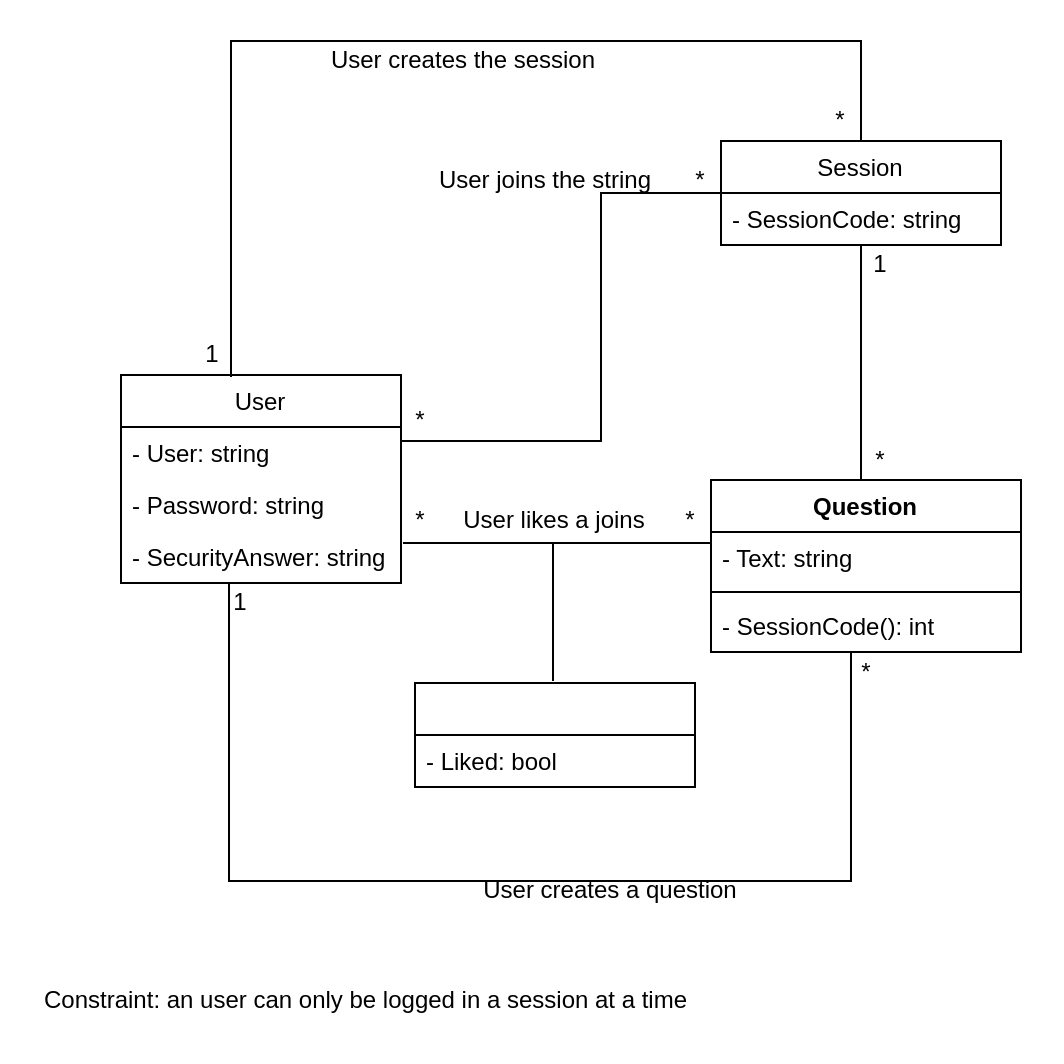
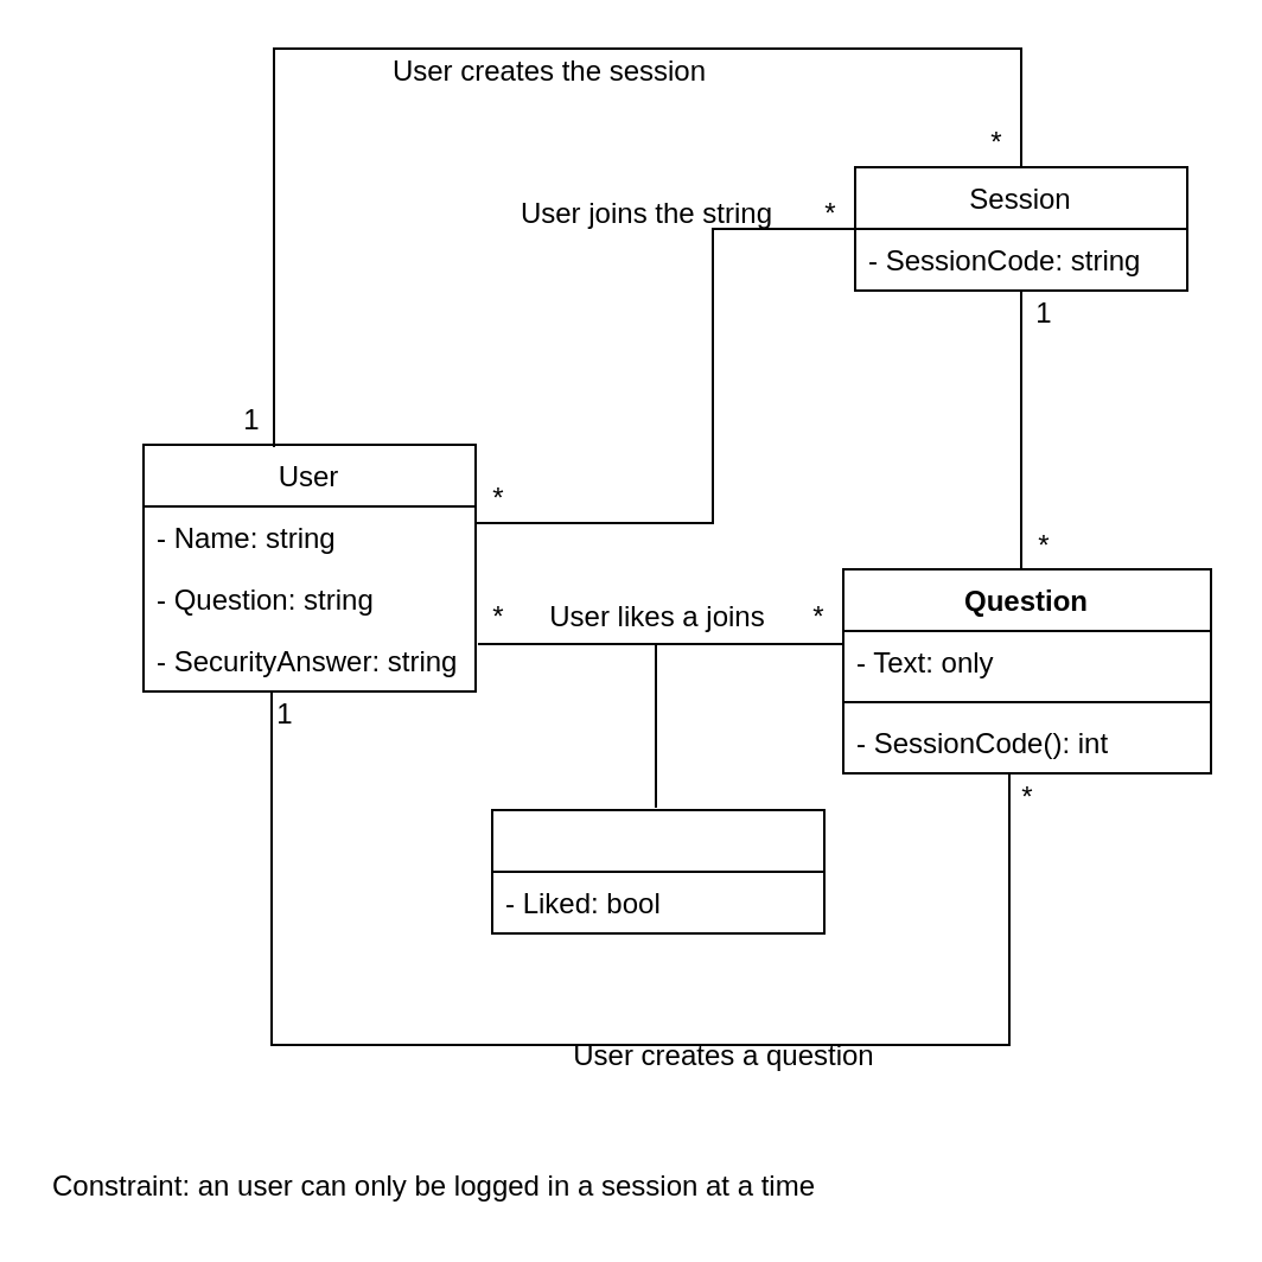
  <mxCell id="0" />
  <mxCell id="1" parent="0" />
  <mxCell id="2" value="" style="endArrow=none;html=1;spacing=2;exitX=0;exitY=0;exitDx=0;exitDy=0;" parent="1" source="12" edge="1"><mxGeometry width="50" height="50" relative="1" as="geometry"><mxPoint x="430" y="148" as="sourcePoint" /><mxPoint x="430" y="239" as="targetPoint" /></mxGeometry></mxCell>
  <mxCell id="3" value="User" style="swimlane;fontStyle=0;childLayout=stackLayout;horizontal=1;startSize=26;fillColor=none;horizontalStack=0;resizeParent=1;resizeParentMax=0;resizeLast=0;collapsible=1;marginBottom=0;" parent="1" vertex="1"><mxGeometry x="60" y="187" width="140" height="104" as="geometry" /></mxCell>
- <mxCell id="4" value="- User: string" style="text;strokeColor=none;fillColor=none;align=left;verticalAlign=top;spacingLeft=4;spacingRight=4;overflow=hidden;rotatable=0;points=[[0,0.5],[1,0.5]];portConstraint=eastwest;" parent="3" vertex="1"><mxGeometry y="26" width="140" height="26" as="geometry" /></mxCell>
- <mxCell id="5" value="- Password: string" style="text;strokeColor=none;fillColor=none;align=left;verticalAlign=top;spacingLeft=4;spacingRight=4;overflow=hidden;rotatable=0;points=[[0,0.5],[1,0.5]];portConstraint=eastwest;" parent="3" vertex="1"><mxGeometry y="52" width="140" height="26" as="geometry" /></mxCell>
+ <mxCell id="4" value="- Name: string" style="text;strokeColor=none;fillColor=none;align=left;verticalAlign=top;spacingLeft=4;spacingRight=4;overflow=hidden;rotatable=0;points=[[0,0.5],[1,0.5]];portConstraint=eastwest;" parent="3" vertex="1"><mxGeometry y="26" width="140" height="26" as="geometry" /></mxCell>
+ <mxCell id="5" value="- Question: string" style="text;strokeColor=none;fillColor=none;align=left;verticalAlign=top;spacingLeft=4;spacingRight=4;overflow=hidden;rotatable=0;points=[[0,0.5],[1,0.5]];portConstraint=eastwest;" parent="3" vertex="1"><mxGeometry y="52" width="140" height="26" as="geometry" /></mxCell>
  <mxCell id="6" value="- SecurityAnswer: string" style="text;strokeColor=none;fillColor=none;align=left;verticalAlign=top;spacingLeft=4;spacingRight=4;overflow=hidden;rotatable=0;points=[[0,0.5],[1,0.5]];portConstraint=eastwest;" parent="3" vertex="1"><mxGeometry y="78" width="140" height="26" as="geometry" /></mxCell>
  <mxCell id="7" value="Session" style="swimlane;fontStyle=0;childLayout=stackLayout;horizontal=1;startSize=26;fillColor=none;horizontalStack=0;resizeParent=1;resizeParentMax=0;resizeLast=0;collapsible=1;marginBottom=0;" parent="1" vertex="1"><mxGeometry x="360" y="70" width="140" height="52" as="geometry" /></mxCell>
  <mxCell id="8" value="- SessionCode: string" style="text;strokeColor=none;fillColor=none;align=left;verticalAlign=top;spacingLeft=4;spacingRight=4;overflow=hidden;rotatable=0;points=[[0,0.5],[1,0.5]];portConstraint=eastwest;" parent="7" vertex="1"><mxGeometry y="26" width="140" height="26" as="geometry" /></mxCell>
  <mxCell id="9" value="" style="endArrow=none;html=1;rounded=0;" parent="1" edge="1"><mxGeometry width="50" height="50" relative="1" as="geometry"><mxPoint x="425" y="326" as="sourcePoint" /><mxPoint x="114" y="291" as="targetPoint" /><Array as="points"><mxPoint x="425" y="440" /><mxPoint x="114" y="440" /></Array></mxGeometry></mxCell>
  <mxCell id="10" value="User creates a question" style="text;html=1;strokeColor=none;fillColor=none;align=center;verticalAlign=middle;whiteSpace=wrap;rounded=0;" parent="1" vertex="1"><mxGeometry x="230" y="435" width="150" height="20" as="geometry" /></mxCell>
  <mxCell id="11" value="*" style="text;html=1;strokeColor=none;fillColor=none;align=center;verticalAlign=middle;whiteSpace=wrap;rounded=0;" parent="1" vertex="1"><mxGeometry x="430" y="219.5" width="20" height="20" as="geometry" /></mxCell>
  <mxCell id="12" value="1" style="text;html=1;strokeColor=none;fillColor=none;align=center;verticalAlign=middle;whiteSpace=wrap;rounded=0;" parent="1" vertex="1"><mxGeometry x="430" y="122" width="20" height="20" as="geometry" /></mxCell>
  <mxCell id="13" value="1" style="text;html=1;strokeColor=none;fillColor=none;align=center;verticalAlign=middle;whiteSpace=wrap;rounded=0;" parent="1" vertex="1"><mxGeometry x="110" y="291" width="20" height="20" as="geometry" /></mxCell>
  <mxCell id="14" value="*" style="text;html=1;strokeColor=none;fillColor=none;align=center;verticalAlign=middle;whiteSpace=wrap;rounded=0;" parent="1" vertex="1"><mxGeometry x="422.5" y="325.5" width="20" height="20" as="geometry" /></mxCell>
  <mxCell id="15" value="*" style="text;html=1;strokeColor=none;fillColor=none;align=center;verticalAlign=middle;whiteSpace=wrap;rounded=0;" parent="1" vertex="1"><mxGeometry x="200" y="250" width="20" height="20" as="geometry" /></mxCell>
  <mxCell id="16" value="*" style="text;html=1;strokeColor=none;fillColor=none;align=center;verticalAlign=middle;whiteSpace=wrap;rounded=0;" parent="1" vertex="1"><mxGeometry x="335" y="250" width="20" height="20" as="geometry" /></mxCell>
  <mxCell id="17" value="" style="endArrow=none;html=1;entryX=0;entryY=0.5;entryDx=0;entryDy=0;rounded=0;exitX=0;exitY=1;exitDx=0;exitDy=0;" parent="1" source="23" target="7" edge="1"><mxGeometry width="50" height="50" relative="1" as="geometry"><mxPoint x="220" y="220" as="sourcePoint" /><mxPoint x="200" y="60" as="targetPoint" /><Array as="points"><mxPoint x="300" y="220" /><mxPoint x="300" y="96" /></Array></mxGeometry></mxCell>
  <mxCell id="18" value="User joins the string" style="text;html=1;strokeColor=none;fillColor=none;align=center;verticalAlign=middle;whiteSpace=wrap;rounded=0;" parent="1" vertex="1"><mxGeometry x="200" y="80" width="145" height="20" as="geometry" /></mxCell>
  <mxCell id="19" value="" style="endArrow=none;html=1;entryX=0.5;entryY=0;entryDx=0;entryDy=0;rounded=0;" parent="1" target="7" edge="1"><mxGeometry width="50" height="50" relative="1" as="geometry"><mxPoint x="115" y="188" as="sourcePoint" /><mxPoint x="115" y="40" as="targetPoint" /><Array as="points"><mxPoint x="115" y="20" /><mxPoint x="430" y="20" /></Array></mxGeometry></mxCell>
  <mxCell id="20" value="User creates the session" style="text;html=1;strokeColor=none;fillColor=none;align=center;verticalAlign=middle;whiteSpace=wrap;rounded=0;" parent="1" vertex="1"><mxGeometry x="148" y="20" width="167" height="20" as="geometry" /></mxCell>
  <mxCell id="21" value="1" style="text;html=1;strokeColor=none;fillColor=none;align=center;verticalAlign=middle;whiteSpace=wrap;rounded=0;" parent="1" vertex="1"><mxGeometry x="96" y="167" width="20" height="20" as="geometry" /></mxCell>
  <mxCell id="22" value="*" style="text;html=1;strokeColor=none;fillColor=none;align=center;verticalAlign=middle;whiteSpace=wrap;rounded=0;" parent="1" vertex="1"><mxGeometry x="410" y="50" width="20" height="20" as="geometry" /></mxCell>
  <mxCell id="23" value="*" style="text;html=1;strokeColor=none;fillColor=none;align=center;verticalAlign=middle;whiteSpace=wrap;rounded=0;" parent="1" vertex="1"><mxGeometry x="200" y="200" width="20" height="20" as="geometry" /></mxCell>
  <mxCell id="24" value="" style="endArrow=none;html=1;exitX=1.007;exitY=0.231;exitDx=0;exitDy=0;exitPerimeter=0;" parent="1" source="6" edge="1"><mxGeometry width="50" height="50" relative="1" as="geometry"><mxPoint x="200" y="290" as="sourcePoint" /><mxPoint x="355" y="271" as="targetPoint" /></mxGeometry></mxCell>
  <mxCell id="25" value="" style="endArrow=none;html=1;" parent="1" edge="1"><mxGeometry width="50" height="50" relative="1" as="geometry"><mxPoint x="276" y="340" as="sourcePoint" /><mxPoint x="276" y="271" as="targetPoint" /></mxGeometry></mxCell>
  <mxCell id="26" value="" style="swimlane;fontStyle=0;childLayout=stackLayout;horizontal=1;startSize=26;fillColor=none;horizontalStack=0;resizeParent=1;resizeParentMax=0;resizeLast=0;collapsible=1;marginBottom=0;" parent="1" vertex="1"><mxGeometry x="207" y="341" width="140" height="52" as="geometry" /></mxCell>
  <mxCell id="27" value="- Liked: bool" style="text;strokeColor=none;fillColor=none;align=left;verticalAlign=top;spacingLeft=4;spacingRight=4;overflow=hidden;rotatable=0;points=[[0,0.5],[1,0.5]];portConstraint=eastwest;" parent="26" vertex="1"><mxGeometry y="26" width="140" height="26" as="geometry" /></mxCell>
  <mxCell id="28" style="edgeStyle=orthogonalEdgeStyle;rounded=0;orthogonalLoop=1;jettySize=auto;html=1;exitX=0.5;exitY=1;exitDx=0;exitDy=0;" parent="1" source="10" target="10" edge="1"><mxGeometry relative="1" as="geometry" /></mxCell>
  <mxCell id="29" value="User likes a joins" style="text;html=1;strokeColor=none;fillColor=none;align=center;verticalAlign=middle;whiteSpace=wrap;rounded=0;" parent="1" vertex="1"><mxGeometry x="202" y="250" width="150" height="20" as="geometry" /></mxCell>
  <mxCell id="30" value="Question" style="swimlane;fontStyle=1;align=center;verticalAlign=top;childLayout=stackLayout;horizontal=1;startSize=26;horizontalStack=0;resizeParent=1;resizeParentMax=0;resizeLast=0;collapsible=1;marginBottom=0;" parent="1" vertex="1"><mxGeometry x="355" y="239.5" width="155" height="86" as="geometry" /></mxCell>
- <mxCell id="31" value="- Text: string" style="text;strokeColor=none;fillColor=none;align=left;verticalAlign=top;spacingLeft=4;spacingRight=4;overflow=hidden;rotatable=0;points=[[0,0.5],[1,0.5]];portConstraint=eastwest;" parent="30" vertex="1"><mxGeometry y="26" width="155" height="26" as="geometry" /></mxCell>
+ <mxCell id="31" value="- Text: only" style="text;strokeColor=none;fillColor=none;align=left;verticalAlign=top;spacingLeft=4;spacingRight=4;overflow=hidden;rotatable=0;points=[[0,0.5],[1,0.5]];portConstraint=eastwest;" parent="30" vertex="1"><mxGeometry y="26" width="155" height="26" as="geometry" /></mxCell>
  <mxCell id="32" value="" style="line;strokeWidth=1;fillColor=none;align=left;verticalAlign=middle;spacingTop=-1;spacingLeft=3;spacingRight=3;rotatable=0;labelPosition=right;points=[];portConstraint=eastwest;" parent="30" vertex="1"><mxGeometry y="52" width="155" height="8" as="geometry" /></mxCell>
  <mxCell id="33" value="- SessionCode(): int" style="text;strokeColor=none;fillColor=none;align=left;verticalAlign=top;spacingLeft=4;spacingRight=4;overflow=hidden;rotatable=0;points=[[0,0.5],[1,0.5]];portConstraint=eastwest;" parent="30" vertex="1"><mxGeometry y="60" width="155" height="26" as="geometry" /></mxCell>
  <mxCell id="34" value="*" style="text;html=1;strokeColor=none;fillColor=none;align=center;verticalAlign=middle;whiteSpace=wrap;rounded=0;" vertex="1" parent="1"><mxGeometry x="340" y="80" width="20" height="20" as="geometry" /></mxCell>
  <mxCell id="35" value="Constraint: an user can only be logged in a session at a time" style="text;html=1;strokeColor=none;fillColor=none;align=left;verticalAlign=middle;whiteSpace=wrap;rounded=0;" vertex="1" parent="1"><mxGeometry x="20" y="490" width="420" height="20" as="geometry" /></mxCell>
